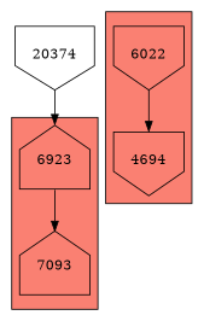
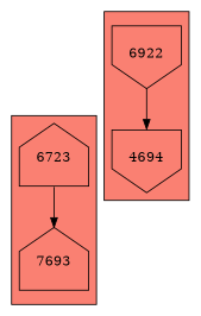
  digraph {
    node [shape=invhouse]
    edge [headport=n tailport=s]
-   6923 [height=1 shape=house width=1]
-   7693 [height=1 shape=house width=1 label=7093]
-   6922 [height=1 width=1 label=6022]
+   6923 [height=1 shape=house width=1 label=6723]
+   7693 [height=1 shape=house width=1]
+   6922 [height=1 width=1]
    n4 [height=1 label=4694 width=1]
-   20374 [height=1 width=1]
    subgraph cluster_1 {
      fillcolor=salmon
      style=filled
      6923
      7693
    }
    subgraph cluster_2 {
      fillcolor=salmon
      style=filled
      6922
      n4
    }
    6923 -> 7693
    6922 -> n4
-   20374 -> 6923
  }
